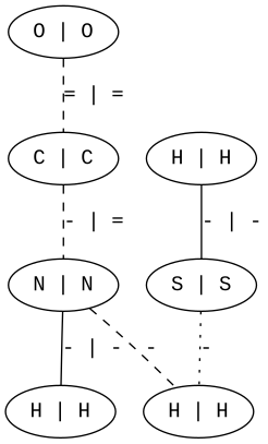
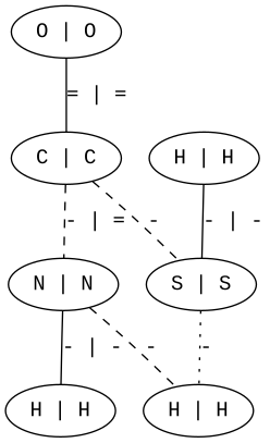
  graph {
    fontname="Liberation Mono"
    node [fontname="Liberation Mono"]
    edge [fontname="Liberation Mono"]
    n1 [label="O | O"]
    n2 [label="C | C"]
    n3 [label="N | N"]
    n4 [label="S | S"]
    n5 [label="H | H"]
    n6 [label="H | H"]
    n7 [label="H | H"]
-   n1 -- n2 [label="= | =" style=dashed]
+   n1 -- n2 [label="= | ="]
    n2 -- n3 [label="- | =" style=dashed]
+   n2 -- n4 [label="-" style=dashed]
    n3 -- n5 [label="- | -"]
    n3 -- n6 [label="-" style=dashed]
    n4 -- n6 [label="-" style=dotted]
    n7 -- n4 [label="- | -"]
  }
